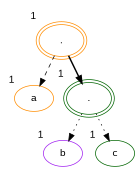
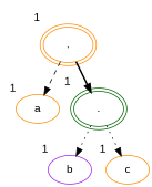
  digraph {
    fontname="Liberation Sans"
    node [peripheries=1 xlabel=1 color=darkorange fontname="Liberation Sans"]
    edge [style=dotted fontname="Liberation Sans"]
    n1 [label="." peripheries=2]
    n2 [label=a]
    n3 [label="." peripheries=2 color=darkgreen]
    n4 [label=b color=purple]
-   n5 [label=c color=darkgreen]
+   n5 [label=c]
    n1 -> n2 [style=dashed]
    n1 -> n3 [style=bold]
    n3 -> n4
    n3 -> n5
  }
